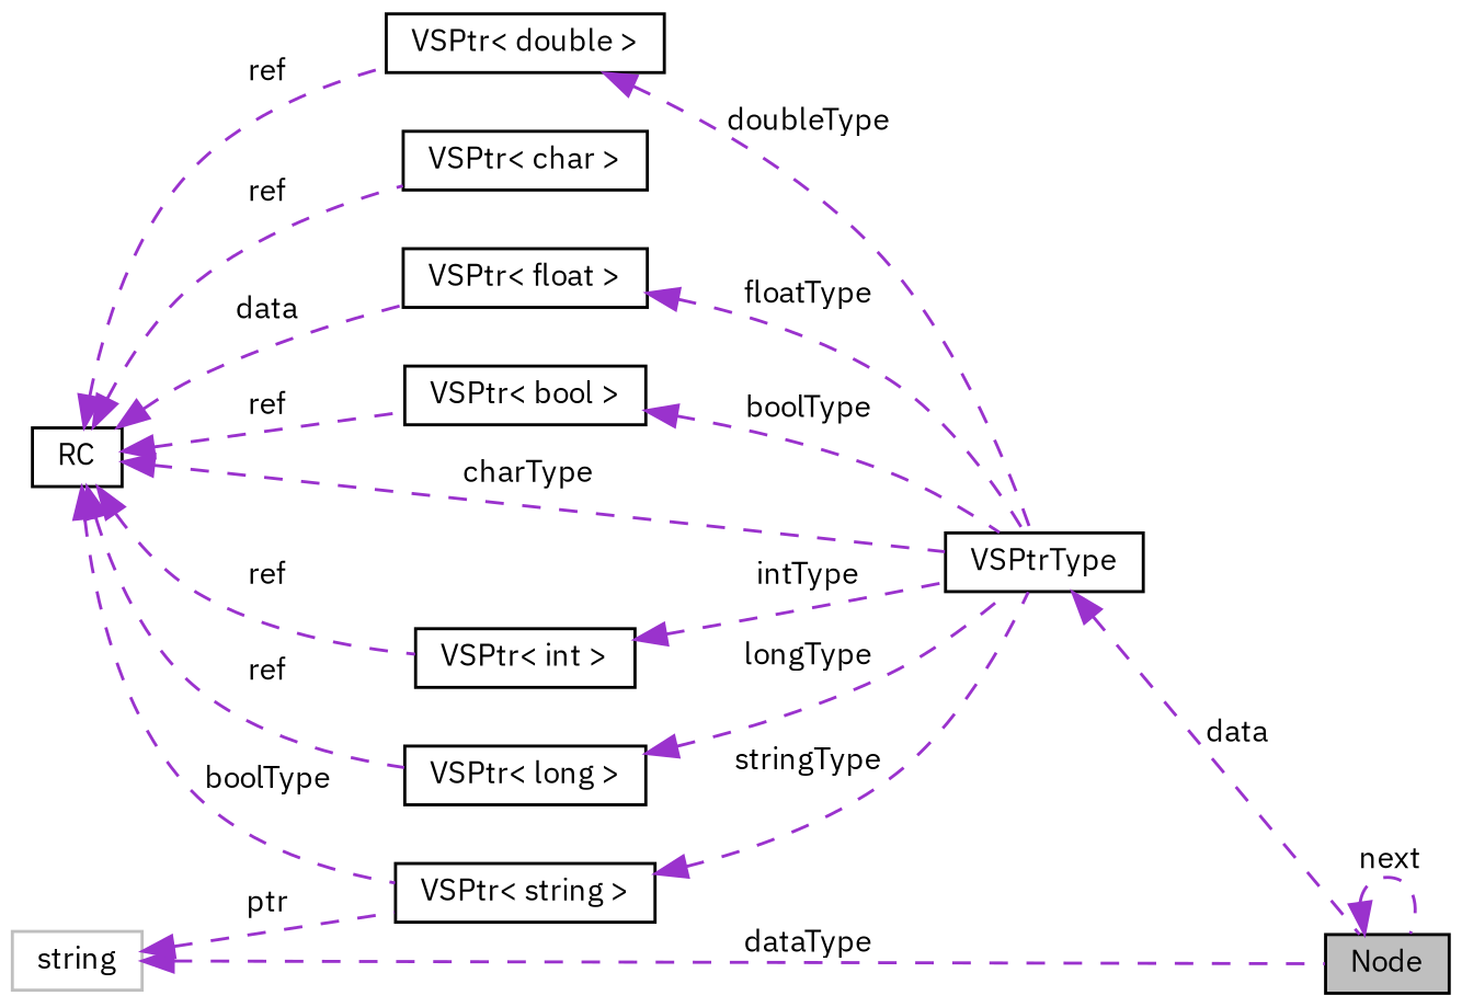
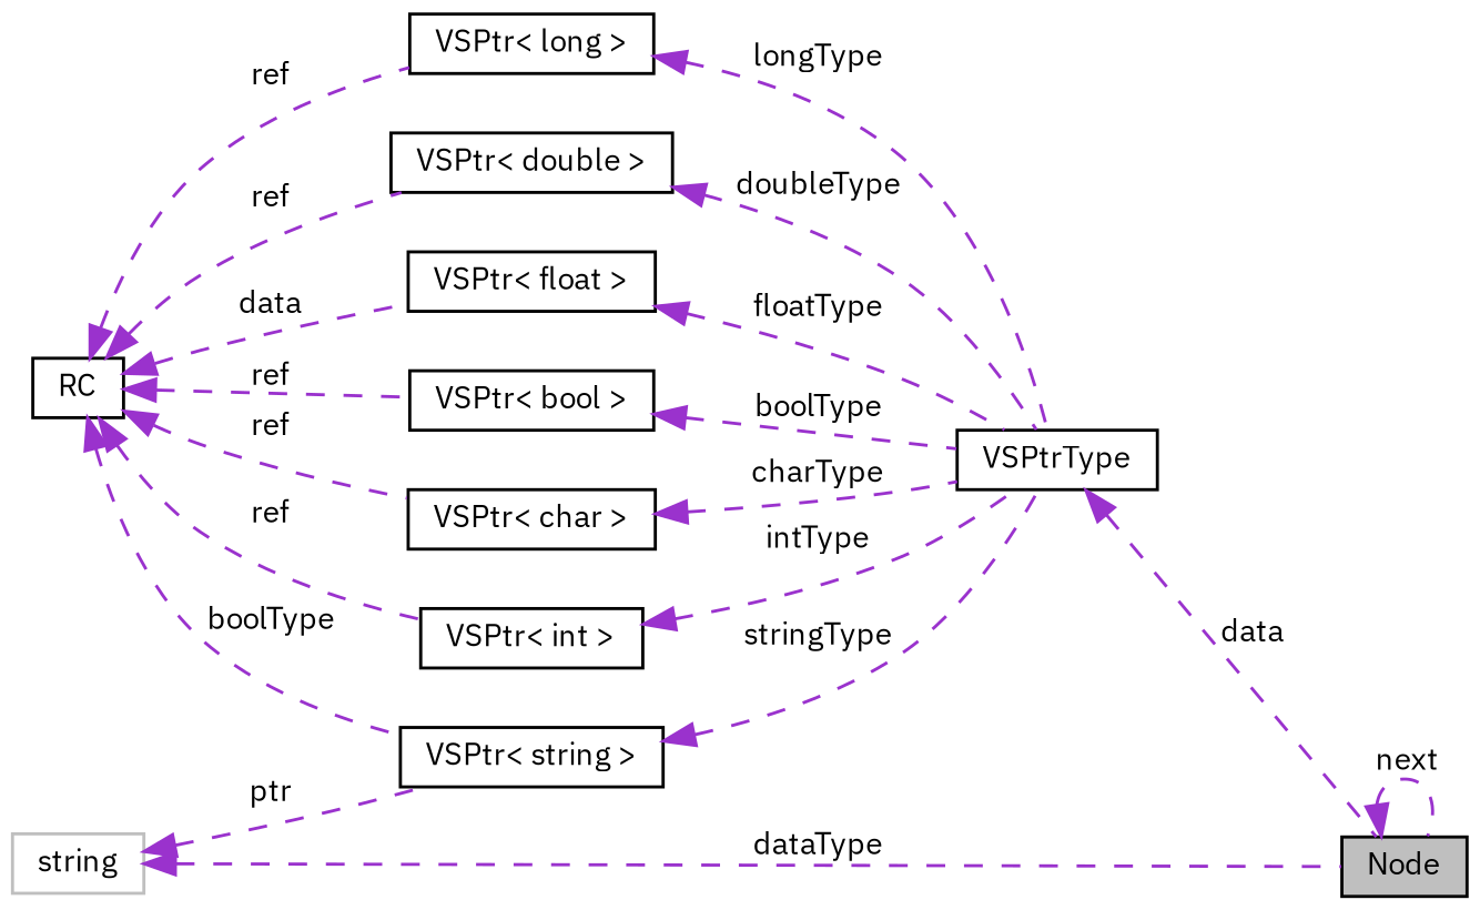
  digraph {
    fontname="IBM Plex Sans"
    rankdir=LR
    node [color=black fillcolor=white fontname="IBM Plex Sans" fontsize=10 shape=record style=filled]
    edge [color=darkorchid3 dir=back fontname="IBM Plex Sans" fontsize=10 labelfontname=Helvetica labelfontsize=10 style=dashed]
    n1 [fillcolor=grey75 fontcolor=black height=0.2 label="Node" width=0.4]
    n2 [height=0.2 label=VSPtrType width=0.4]
    n3 [height=0.2 label="VSPtr\< bool \>" width=0.4]
    n4 [height=0.2 label=RC width=0.4]
    n5 [height=0.2 label="VSPtr\< string \>" width=0.4]
    n6 [height=0.2 label="VSPtr\< char \>" width=0.4]
    n7 [height=0.2 label="VSPtr\< int \>" width=0.4]
    n8 [height=0.2 label="VSPtr\< long \>" width=0.4]
    n9 [height=0.2 label="VSPtr\< double \>" width=0.4]
    n10 [height=0.2 label="VSPtr\< float \>" width=0.4]
    n11 [color=grey75 height=0.2 label=string width=0.4]
    n1 -> n1 [label=" next"]
    n2 -> n1 [label=" data"]
    n3 -> n2 [label=" boolType"]
    n4 -> n3 [label=" ref"]
    n4 -> n5 [label=" boolType"]
    n4 -> n6 [label=" ref"]
    n4 -> n7 [label=" ref"]
    n4 -> n8 [label=" ref"]
    n4 -> n9 [label=" ref"]
    n4 -> n10 [label=" data"]
    n5 -> n2 [label=" stringType"]
-   n4 -> n2 [label=" charType"]
+   n6 -> n2 [label=" charType"]
    n7 -> n2 [label=" intType"]
    n8 -> n2 [label=" longType"]
    n9 -> n2 [label=" doubleType"]
    n10 -> n2 [label=" floatType"]
    n11 -> n1 [label=" dataType"]
    n11 -> n5 [label=" ptr"]
  }
